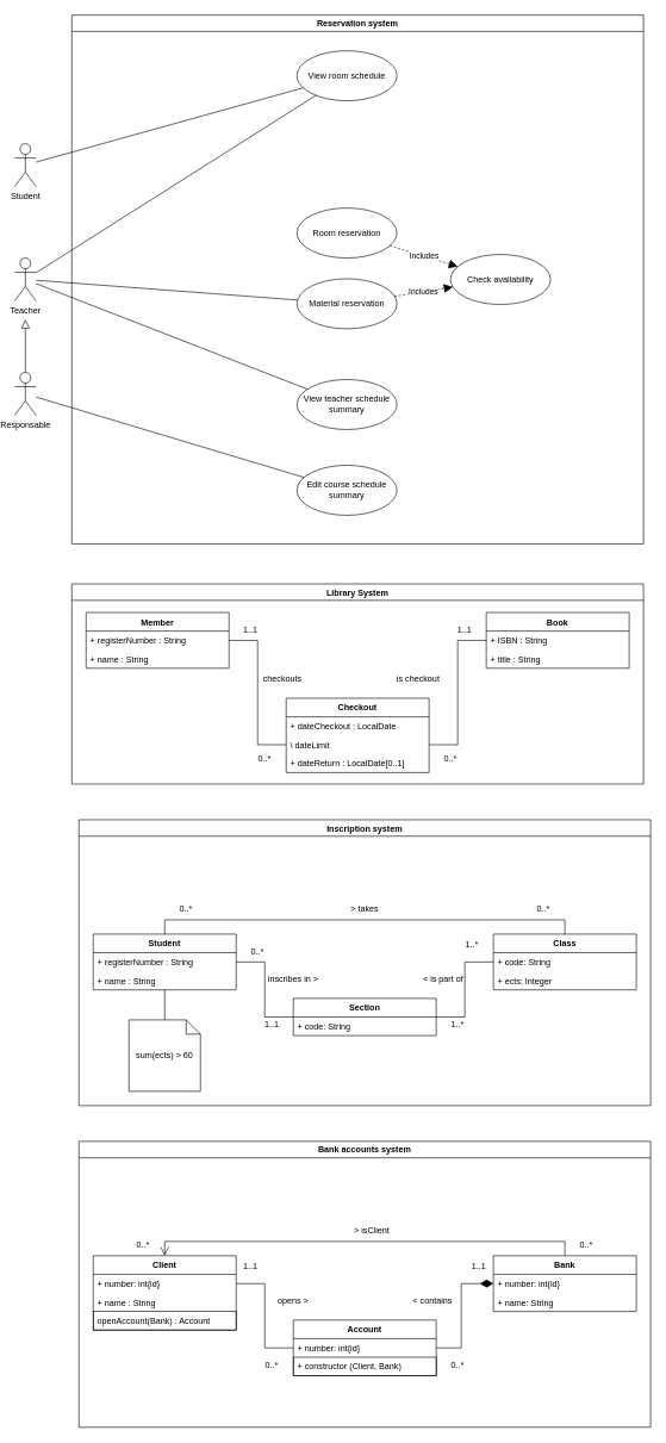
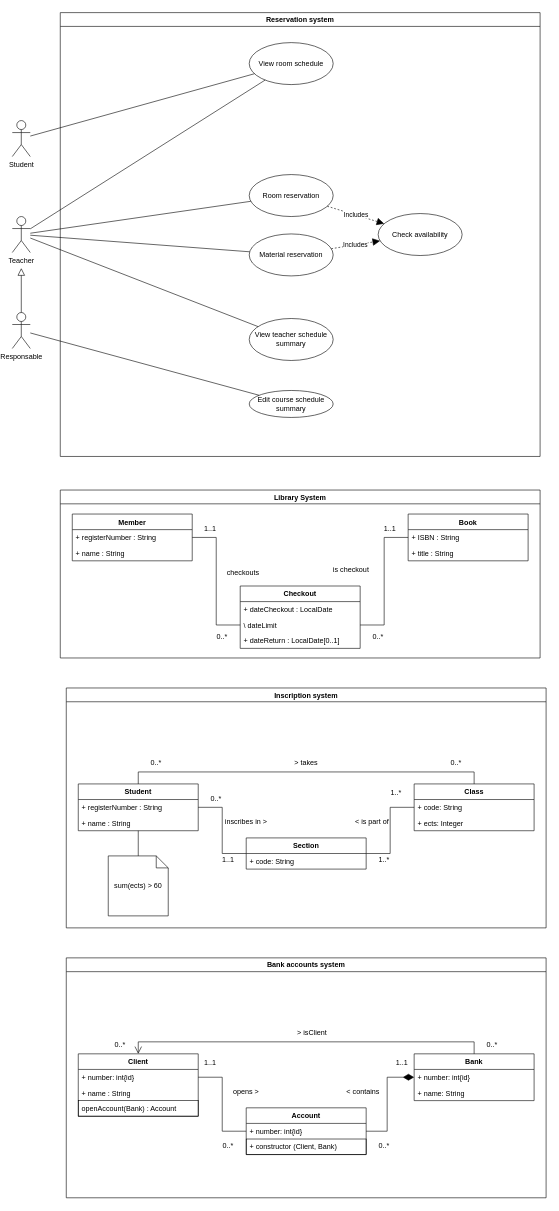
  <mxCell id="0" />
  <mxCell id="1" parent="0" />
  <mxCell id="2" value="Teacher" style="shape=umlActor;verticalLabelPosition=bottom;verticalAlign=top;html=1;outlineConnect=0;" parent="1" vertex="1"><mxGeometry x="20" y="360" width="30" height="60" as="geometry" /></mxCell>
  <mxCell id="3" value="Responsable" style="shape=umlActor;verticalLabelPosition=bottom;verticalAlign=top;html=1;outlineConnect=0;" parent="1" vertex="1"><mxGeometry x="20" y="520" width="30" height="60" as="geometry" /></mxCell>
  <mxCell id="4" value="Reservation system" style="swimlane;" parent="1" vertex="1"><mxGeometry x="100" y="20" width="800" height="740" as="geometry" /></mxCell>
- <mxCell id="5" value="Edit course schedule summary" style="ellipse;whiteSpace=wrap;html=1;" parent="4" vertex="1"><mxGeometry x="315" y="630" width="140" height="70" as="geometry" /></mxCell>
+ <mxCell id="5" value="Edit course schedule summary" style="ellipse;whiteSpace=wrap;html=1;" parent="4" vertex="1"><mxGeometry x="315" y="630" width="140" height="45" as="geometry" /></mxCell>
  <mxCell id="6" value="Material reservation" style="ellipse;whiteSpace=wrap;html=1;" parent="4" vertex="1"><mxGeometry x="315" y="369" width="140" height="70" as="geometry" /></mxCell>
  <mxCell id="7" value="Room reservation" style="ellipse;whiteSpace=wrap;html=1;" parent="4" vertex="1"><mxGeometry x="315" y="270" width="140" height="70" as="geometry" /></mxCell>
  <mxCell id="8" value="View room schedule" style="ellipse;whiteSpace=wrap;html=1;" parent="4" vertex="1"><mxGeometry x="315" y="50" width="140" height="70" as="geometry" /></mxCell>
  <mxCell id="9" value="View teacher schedule summary" style="ellipse;whiteSpace=wrap;html=1;" parent="4" vertex="1"><mxGeometry x="315" y="510" width="140" height="70" as="geometry" /></mxCell>
  <mxCell id="10" value="Check availability" style="ellipse;whiteSpace=wrap;html=1;" parent="4" vertex="1"><mxGeometry x="530" y="335" width="140" height="70" as="geometry" /></mxCell>
  <mxCell id="11" value="Includes" style="endArrow=block;endSize=10;endFill=1;html=1;rounded=0;strokeWidth=1;startSize=10;dashed=1;startArrow=none;" parent="4" source="6" target="10" edge="1"><mxGeometry width="160" relative="1" as="geometry"><mxPoint x="395" y="280" as="sourcePoint" /><mxPoint x="395" y="130" as="targetPoint" /></mxGeometry></mxCell>
  <mxCell id="12" value="Includes" style="endArrow=block;endSize=10;endFill=1;html=1;rounded=0;strokeWidth=1;startSize=10;dashed=1;startArrow=none;" edge="1" parent="4" source="7" target="10"><mxGeometry width="160" relative="1" as="geometry"><mxPoint x="456.36" y="422.156" as="sourcePoint" /><mxPoint x="548.635" y="396.84" as="targetPoint" /></mxGeometry></mxCell>
+ <mxCell id="13" value="" style="endArrow=none;html=1;rounded=0;" parent="1" source="7" target="2" edge="1"><mxGeometry width="50" height="50" relative="1" as="geometry"><mxPoint x="500" y="386" as="sourcePoint" /><mxPoint x="550" y="336" as="targetPoint" /></mxGeometry></mxCell>
  <mxCell id="14" value="" style="endArrow=none;html=1;rounded=0;" parent="1" source="2" target="6" edge="1"><mxGeometry width="50" height="50" relative="1" as="geometry"><mxPoint x="130" y="266" as="sourcePoint" /><mxPoint x="550" y="336" as="targetPoint" /></mxGeometry></mxCell>
  <mxCell id="15" value="" style="endArrow=none;html=1;rounded=0;" parent="1" source="3" target="5" edge="1"><mxGeometry width="50" height="50" relative="1" as="geometry"><mxPoint x="500" y="386" as="sourcePoint" /><mxPoint x="550" y="336" as="targetPoint" /></mxGeometry></mxCell>
  <mxCell id="16" value="" style="endArrow=block;html=1;rounded=0;endFill=0;endSize=10;startSize=10;exitX=0.5;exitY=0;exitDx=0;exitDy=0;exitPerimeter=0;" parent="1" source="3" edge="1"><mxGeometry width="50" height="50" relative="1" as="geometry"><mxPoint x="35" y="356" as="sourcePoint" /><mxPoint x="35" y="446" as="targetPoint" /></mxGeometry></mxCell>
  <mxCell id="17" value="Student" style="shape=umlActor;verticalLabelPosition=bottom;verticalAlign=top;html=1;" parent="1" vertex="1"><mxGeometry x="20" y="200" width="30" height="60" as="geometry" /></mxCell>
  <mxCell id="18" value="" style="endArrow=none;html=1;rounded=0;" parent="1" source="8" target="17" edge="1"><mxGeometry width="50" height="50" relative="1" as="geometry"><mxPoint x="515.01" y="170.261" as="sourcePoint" /><mxPoint x="110" y="166.003" as="targetPoint" /></mxGeometry></mxCell>
  <mxCell id="19" value="" style="endArrow=none;html=1;rounded=0;" parent="1" source="8" target="2" edge="1"><mxGeometry width="50" height="50" relative="1" as="geometry"><mxPoint x="555.01" y="170.261" as="sourcePoint" /><mxPoint x="150" y="166.003" as="targetPoint" /></mxGeometry></mxCell>
  <mxCell id="20" value="" style="endArrow=none;html=1;rounded=0;" parent="1" source="2" target="9" edge="1"><mxGeometry width="50" height="50" relative="1" as="geometry"><mxPoint x="110" y="306" as="sourcePoint" /><mxPoint x="466.152" y="294.677" as="targetPoint" /></mxGeometry></mxCell>
  <mxCell id="21" value="Library System" style="swimlane;" vertex="1" parent="1"><mxGeometry x="100" y="816" width="800" height="280" as="geometry" /></mxCell>
  <mxCell id="22" value="Book" style="swimlane;fontStyle=1;align=center;verticalAlign=top;childLayout=stackLayout;horizontal=1;startSize=26;horizontalStack=0;resizeParent=1;resizeParentMax=0;resizeLast=0;collapsible=1;marginBottom=0;" vertex="1" parent="21"><mxGeometry x="580" y="40" width="200" height="78" as="geometry" /></mxCell>
  <mxCell id="23" value="+ ISBN : String" style="text;strokeColor=none;fillColor=none;align=left;verticalAlign=top;spacingLeft=4;spacingRight=4;overflow=hidden;rotatable=0;points=[[0,0.5],[1,0.5]];portConstraint=eastwest;" vertex="1" parent="22"><mxGeometry y="26" width="200" height="26" as="geometry" /></mxCell>
  <mxCell id="24" value="+ title : String" style="text;strokeColor=none;fillColor=none;align=left;verticalAlign=top;spacingLeft=4;spacingRight=4;overflow=hidden;rotatable=0;points=[[0,0.5],[1,0.5]];portConstraint=eastwest;" vertex="1" parent="22"><mxGeometry y="52" width="200" height="26" as="geometry" /></mxCell>
  <mxCell id="25" value="Checkout" style="swimlane;fontStyle=1;align=center;verticalAlign=top;childLayout=stackLayout;horizontal=1;startSize=26;horizontalStack=0;resizeParent=1;resizeParentMax=0;resizeLast=0;collapsible=1;marginBottom=0;" vertex="1" parent="21"><mxGeometry x="300" y="160" width="200" height="104" as="geometry" /></mxCell>
  <mxCell id="26" value="+ dateCheckout : LocalDate" style="text;strokeColor=none;fillColor=none;align=left;verticalAlign=top;spacingLeft=4;spacingRight=4;overflow=hidden;rotatable=0;points=[[0,0.5],[1,0.5]];portConstraint=eastwest;" vertex="1" parent="25"><mxGeometry y="26" width="200" height="26" as="geometry" /></mxCell>
  <mxCell id="27" value="\ dateLimit" style="text;strokeColor=none;fillColor=none;align=left;verticalAlign=top;spacingLeft=4;spacingRight=4;overflow=hidden;rotatable=0;points=[[0,0.5],[1,0.5]];portConstraint=eastwest;" vertex="1" parent="25"><mxGeometry y="52" width="200" height="26" as="geometry" /></mxCell>
  <mxCell id="28" value="+ dateReturn : LocalDate[0..1]" style="text;strokeColor=none;fillColor=none;align=left;verticalAlign=top;spacingLeft=4;spacingRight=4;overflow=hidden;rotatable=0;points=[[0,0.5],[1,0.5]];portConstraint=eastwest;" vertex="1" parent="25"><mxGeometry y="78" width="200" height="26" as="geometry" /></mxCell>
  <mxCell id="29" style="edgeStyle=orthogonalEdgeStyle;rounded=0;orthogonalLoop=1;jettySize=auto;html=1;endArrow=none;endFill=0;startSize=10;endSize=10;strokeWidth=1;entryX=0;entryY=0.5;entryDx=0;entryDy=0;exitX=1;exitY=0.5;exitDx=0;exitDy=0;" edge="1" parent="21" source="31" target="27"><mxGeometry relative="1" as="geometry" /></mxCell>
  <mxCell id="30" value="Member" style="swimlane;fontStyle=1;align=center;verticalAlign=top;childLayout=stackLayout;horizontal=1;startSize=26;horizontalStack=0;resizeParent=1;resizeParentMax=0;resizeLast=0;collapsible=1;marginBottom=0;" vertex="1" parent="21"><mxGeometry x="20" y="40" width="200" height="78" as="geometry" /></mxCell>
  <mxCell id="31" value="+ registerNumber : String" style="text;strokeColor=none;fillColor=none;align=left;verticalAlign=top;spacingLeft=4;spacingRight=4;overflow=hidden;rotatable=0;points=[[0,0.5],[1,0.5]];portConstraint=eastwest;" vertex="1" parent="30"><mxGeometry y="26" width="200" height="26" as="geometry" /></mxCell>
  <mxCell id="32" value="+ name : String" style="text;strokeColor=none;fillColor=none;align=left;verticalAlign=top;spacingLeft=4;spacingRight=4;overflow=hidden;rotatable=0;points=[[0,0.5],[1,0.5]];portConstraint=eastwest;" vertex="1" parent="30"><mxGeometry y="52" width="200" height="26" as="geometry" /></mxCell>
  <mxCell id="33" value="1..1" style="text;html=1;strokeColor=none;fillColor=none;align=center;verticalAlign=middle;whiteSpace=wrap;rounded=0;" vertex="1" parent="21"><mxGeometry x="220" y="50" width="60" height="30" as="geometry" /></mxCell>
  <mxCell id="34" value="0..*" style="text;html=1;strokeColor=none;fillColor=none;align=center;verticalAlign=middle;whiteSpace=wrap;rounded=0;" vertex="1" parent="21"><mxGeometry x="240" y="230" width="60" height="30" as="geometry" /></mxCell>
  <mxCell id="35" style="edgeStyle=orthogonalEdgeStyle;rounded=0;orthogonalLoop=1;jettySize=auto;html=1;exitX=0;exitY=0.5;exitDx=0;exitDy=0;entryX=1;entryY=0.5;entryDx=0;entryDy=0;endArrow=none;endFill=0;startSize=10;endSize=10;strokeWidth=1;" edge="1" parent="21" source="23" target="27"><mxGeometry relative="1" as="geometry" /></mxCell>
  <mxCell id="36" value="1..1" style="text;html=1;strokeColor=none;fillColor=none;align=center;verticalAlign=middle;whiteSpace=wrap;rounded=0;" vertex="1" parent="21"><mxGeometry x="520" y="50" width="60" height="30" as="geometry" /></mxCell>
  <mxCell id="37" value="0..*" style="text;html=1;strokeColor=none;fillColor=none;align=center;verticalAlign=middle;whiteSpace=wrap;rounded=0;" vertex="1" parent="21"><mxGeometry x="500" y="230" width="60" height="30" as="geometry" /></mxCell>
  <mxCell id="38" value="is checkout" style="text;html=1;strokeColor=none;fillColor=none;align=center;verticalAlign=middle;whiteSpace=wrap;rounded=0;" vertex="1" parent="21"><mxGeometry x="450" y="118" width="70" height="30" as="geometry" /></mxCell>
- <mxCell id="39" value="checkouts" style="text;html=1;strokeColor=none;fillColor=none;align=center;verticalAlign=middle;whiteSpace=wrap;rounded=0;" vertex="1" parent="21"><mxGeometry x="260" y="118" width="70" height="30" as="geometry" /></mxCell>
+ <mxCell id="39" value="checkouts" style="text;html=1;strokeColor=none;fillColor=none;align=center;verticalAlign=middle;whiteSpace=wrap;rounded=0;" vertex="1" parent="21"><mxGeometry x="270" y="123" width="70" height="30" as="geometry" /></mxCell>
  <mxCell id="40" value="Bank accounts system" style="swimlane;" vertex="1" parent="1"><mxGeometry x="110" y="1596" width="800" height="400" as="geometry" /></mxCell>
  <mxCell id="41" value="Bank" style="swimlane;fontStyle=1;align=center;verticalAlign=top;childLayout=stackLayout;horizontal=1;startSize=26;horizontalStack=0;resizeParent=1;resizeParentMax=0;resizeLast=0;collapsible=1;marginBottom=0;" vertex="1" parent="40"><mxGeometry x="580" y="160" width="200" height="78" as="geometry" /></mxCell>
  <mxCell id="42" value="+ number: int{id}" style="text;strokeColor=none;fillColor=none;align=left;verticalAlign=top;spacingLeft=4;spacingRight=4;overflow=hidden;rotatable=0;points=[[0,0.5],[1,0.5]];portConstraint=eastwest;" vertex="1" parent="41"><mxGeometry y="26" width="200" height="26" as="geometry" /></mxCell>
  <mxCell id="43" value="+ name: String" style="text;strokeColor=none;fillColor=none;align=left;verticalAlign=top;spacingLeft=4;spacingRight=4;overflow=hidden;rotatable=0;points=[[0,0.5],[1,0.5]];portConstraint=eastwest;" vertex="1" parent="41"><mxGeometry y="52" width="200" height="26" as="geometry" /></mxCell>
  <mxCell id="44" value="Account" style="swimlane;fontStyle=1;align=center;verticalAlign=top;childLayout=stackLayout;horizontal=1;startSize=26;horizontalStack=0;resizeParent=1;resizeParentMax=0;resizeLast=0;collapsible=1;marginBottom=0;" vertex="1" parent="40"><mxGeometry x="300" y="250" width="200" height="78" as="geometry" /></mxCell>
  <mxCell id="45" value="+ number: int{id}" style="text;strokeColor=none;fillColor=none;align=left;verticalAlign=top;spacingLeft=4;spacingRight=4;overflow=hidden;rotatable=0;points=[[0,0.5],[1,0.5]];portConstraint=eastwest;" vertex="1" parent="44"><mxGeometry y="26" width="200" height="26" as="geometry" /></mxCell>
  <mxCell id="46" value="+ constructor (Client, Bank)" style="text;strokeColor=default;fillColor=none;align=left;verticalAlign=top;spacingLeft=4;spacingRight=4;overflow=hidden;rotatable=0;points=[[0,0.5],[1,0.5]];portConstraint=eastwest;container=0;" vertex="1" parent="44"><mxGeometry y="52" width="200" height="26" as="geometry" /></mxCell>
  <mxCell id="47" value="Client" style="swimlane;fontStyle=1;align=center;verticalAlign=top;childLayout=stackLayout;horizontal=1;startSize=26;horizontalStack=0;resizeParent=1;resizeParentMax=0;resizeLast=0;collapsible=1;marginBottom=0;" vertex="1" parent="40"><mxGeometry x="20" y="160" width="200" height="104" as="geometry" /></mxCell>
  <mxCell id="48" value="+ number: int{id}" style="text;strokeColor=none;fillColor=none;align=left;verticalAlign=top;spacingLeft=4;spacingRight=4;overflow=hidden;rotatable=0;points=[[0,0.5],[1,0.5]];portConstraint=eastwest;" vertex="1" parent="47"><mxGeometry y="26" width="200" height="26" as="geometry" /></mxCell>
  <mxCell id="49" value="+ name : String" style="text;strokeColor=none;fillColor=none;align=left;verticalAlign=top;spacingLeft=4;spacingRight=4;overflow=hidden;rotatable=0;points=[[0,0.5],[1,0.5]];portConstraint=eastwest;" vertex="1" parent="47"><mxGeometry y="52" width="200" height="26" as="geometry" /></mxCell>
  <mxCell id="50" value="openAccount(Bank) : Account" style="text;strokeColor=default;fillColor=none;align=left;verticalAlign=top;spacingLeft=4;spacingRight=4;overflow=hidden;rotatable=0;points=[[0,0.5],[1,0.5]];portConstraint=eastwest;" vertex="1" parent="47"><mxGeometry y="78" width="200" height="26" as="geometry" /></mxCell>
  <mxCell id="51" style="edgeStyle=orthogonalEdgeStyle;rounded=0;orthogonalLoop=1;jettySize=auto;html=1;exitX=1;exitY=0.5;exitDx=0;exitDy=0;entryX=0;entryY=0.5;entryDx=0;entryDy=0;endArrow=none;endFill=0;startSize=10;endSize=16;strokeWidth=1;startArrow=none;startFill=0;" edge="1" parent="40" source="48" target="44"><mxGeometry relative="1" as="geometry" /></mxCell>
  <mxCell id="52" style="edgeStyle=orthogonalEdgeStyle;rounded=0;orthogonalLoop=1;jettySize=auto;html=1;exitX=0;exitY=0.5;exitDx=0;exitDy=0;entryX=1;entryY=0.5;entryDx=0;entryDy=0;endArrow=none;endFill=0;startSize=16;endSize=10;strokeWidth=1;startArrow=diamondThin;startFill=1;" edge="1" parent="40" source="42" target="44"><mxGeometry relative="1" as="geometry" /></mxCell>
  <mxCell id="53" value="1..1" style="text;html=1;strokeColor=none;fillColor=none;align=center;verticalAlign=middle;whiteSpace=wrap;rounded=0;" vertex="1" parent="40"><mxGeometry x="210" y="160" width="60" height="30" as="geometry" /></mxCell>
  <mxCell id="54" value="0..*" style="text;html=1;strokeColor=none;fillColor=none;align=center;verticalAlign=middle;whiteSpace=wrap;rounded=0;" vertex="1" parent="40"><mxGeometry x="240" y="298" width="60" height="30" as="geometry" /></mxCell>
  <mxCell id="55" value="1..1" style="text;html=1;strokeColor=none;fillColor=none;align=center;verticalAlign=middle;whiteSpace=wrap;rounded=0;" vertex="1" parent="40"><mxGeometry x="530" y="160" width="60" height="30" as="geometry" /></mxCell>
  <mxCell id="56" value="0..*" style="text;html=1;strokeColor=none;fillColor=none;align=center;verticalAlign=middle;whiteSpace=wrap;rounded=0;" vertex="1" parent="40"><mxGeometry x="500" y="298" width="60" height="30" as="geometry" /></mxCell>
  <mxCell id="57" value="opens &amp;gt;" style="text;html=1;strokeColor=none;fillColor=none;align=center;verticalAlign=middle;whiteSpace=wrap;rounded=0;" vertex="1" parent="40"><mxGeometry x="260" y="208" width="80" height="30" as="geometry" /></mxCell>
  <mxCell id="58" value="&amp;lt; contains" style="text;html=1;strokeColor=none;fillColor=none;align=center;verticalAlign=middle;whiteSpace=wrap;rounded=0;" vertex="1" parent="40"><mxGeometry x="460" y="208" width="70" height="30" as="geometry" /></mxCell>
  <mxCell id="59" style="edgeStyle=orthogonalEdgeStyle;rounded=0;orthogonalLoop=1;jettySize=auto;html=1;exitX=0.5;exitY=0;exitDx=0;exitDy=0;startArrow=open;startFill=0;endArrow=none;endFill=0;startSize=10;endSize=16;strokeWidth=1;entryX=0.5;entryY=0;entryDx=0;entryDy=0;" edge="1" parent="40" source="47" target="41"><mxGeometry relative="1" as="geometry"><mxPoint x="390" y="160" as="targetPoint" /></mxGeometry></mxCell>
  <mxCell id="60" value="0..*" style="text;html=1;strokeColor=none;fillColor=none;align=center;verticalAlign=middle;whiteSpace=wrap;rounded=0;" vertex="1" parent="40"><mxGeometry x="60" y="130" width="60" height="30" as="geometry" /></mxCell>
  <mxCell id="61" value="0..*" style="text;html=1;strokeColor=none;fillColor=none;align=center;verticalAlign=middle;whiteSpace=wrap;rounded=0;" vertex="1" parent="40"><mxGeometry x="680" y="130" width="60" height="30" as="geometry" /></mxCell>
  <mxCell id="62" value="&amp;gt; isClient" style="text;html=1;strokeColor=none;fillColor=none;align=center;verticalAlign=middle;whiteSpace=wrap;rounded=0;" vertex="1" parent="40"><mxGeometry x="370" y="110" width="80" height="30" as="geometry" /></mxCell>
  <mxCell id="63" value="Inscription system" style="swimlane;" vertex="1" parent="1"><mxGeometry x="110" y="1146" width="800" height="400" as="geometry" /></mxCell>
  <mxCell id="64" value="Class" style="swimlane;fontStyle=1;align=center;verticalAlign=top;childLayout=stackLayout;horizontal=1;startSize=26;horizontalStack=0;resizeParent=1;resizeParentMax=0;resizeLast=0;collapsible=1;marginBottom=0;" vertex="1" parent="63"><mxGeometry x="580" y="160" width="200" height="78" as="geometry" /></mxCell>
  <mxCell id="65" value="+ code: String" style="text;strokeColor=none;fillColor=none;align=left;verticalAlign=top;spacingLeft=4;spacingRight=4;overflow=hidden;rotatable=0;points=[[0,0.5],[1,0.5]];portConstraint=eastwest;" vertex="1" parent="64"><mxGeometry y="26" width="200" height="26" as="geometry" /></mxCell>
  <mxCell id="66" value="+ ects: Integer" style="text;strokeColor=none;fillColor=none;align=left;verticalAlign=top;spacingLeft=4;spacingRight=4;overflow=hidden;rotatable=0;points=[[0,0.5],[1,0.5]];portConstraint=eastwest;" vertex="1" parent="64"><mxGeometry y="52" width="200" height="26" as="geometry" /></mxCell>
  <mxCell id="67" value="Section" style="swimlane;fontStyle=1;align=center;verticalAlign=top;childLayout=stackLayout;horizontal=1;startSize=26;horizontalStack=0;resizeParent=1;resizeParentMax=0;resizeLast=0;collapsible=1;marginBottom=0;" vertex="1" parent="63"><mxGeometry x="300" y="250" width="200" height="52" as="geometry" /></mxCell>
  <mxCell id="68" value="+ code: String" style="text;strokeColor=none;fillColor=none;align=left;verticalAlign=top;spacingLeft=4;spacingRight=4;overflow=hidden;rotatable=0;points=[[0,0.5],[1,0.5]];portConstraint=eastwest;" vertex="1" parent="67"><mxGeometry y="26" width="200" height="26" as="geometry" /></mxCell>
  <mxCell id="69" style="edgeStyle=orthogonalEdgeStyle;rounded=0;orthogonalLoop=1;jettySize=auto;html=1;exitX=0.5;exitY=0;exitDx=0;exitDy=0;entryX=0.5;entryY=0;entryDx=0;entryDy=0;endArrow=none;endFill=0;startSize=10;endSize=10;strokeWidth=1;" edge="1" parent="63" source="70" target="64"><mxGeometry relative="1" as="geometry" /></mxCell>
  <mxCell id="70" value="Student" style="swimlane;fontStyle=1;align=center;verticalAlign=top;childLayout=stackLayout;horizontal=1;startSize=26;horizontalStack=0;resizeParent=1;resizeParentMax=0;resizeLast=0;collapsible=1;marginBottom=0;" vertex="1" parent="63"><mxGeometry x="20" y="160" width="200" height="78" as="geometry" /></mxCell>
  <mxCell id="71" value="+ registerNumber : String" style="text;strokeColor=none;fillColor=none;align=left;verticalAlign=top;spacingLeft=4;spacingRight=4;overflow=hidden;rotatable=0;points=[[0,0.5],[1,0.5]];portConstraint=eastwest;" vertex="1" parent="70"><mxGeometry y="26" width="200" height="26" as="geometry" /></mxCell>
  <mxCell id="72" value="+ name : String" style="text;strokeColor=none;fillColor=none;align=left;verticalAlign=top;spacingLeft=4;spacingRight=4;overflow=hidden;rotatable=0;points=[[0,0.5],[1,0.5]];portConstraint=eastwest;" vertex="1" parent="70"><mxGeometry y="52" width="200" height="26" as="geometry" /></mxCell>
  <mxCell id="73" style="edgeStyle=orthogonalEdgeStyle;rounded=0;orthogonalLoop=1;jettySize=auto;html=1;exitX=1;exitY=0.5;exitDx=0;exitDy=0;entryX=0;entryY=0.5;entryDx=0;entryDy=0;endArrow=none;endFill=0;startSize=10;endSize=10;strokeWidth=1;" edge="1" parent="63" source="71" target="67"><mxGeometry relative="1" as="geometry" /></mxCell>
  <mxCell id="74" style="edgeStyle=orthogonalEdgeStyle;rounded=0;orthogonalLoop=1;jettySize=auto;html=1;exitX=0;exitY=0.5;exitDx=0;exitDy=0;entryX=1;entryY=0.5;entryDx=0;entryDy=0;endArrow=none;endFill=0;startSize=10;endSize=10;strokeWidth=1;" edge="1" parent="63" source="65" target="67"><mxGeometry relative="1" as="geometry" /></mxCell>
  <mxCell id="75" value="0..*" style="text;html=1;strokeColor=none;fillColor=none;align=center;verticalAlign=middle;whiteSpace=wrap;rounded=0;" vertex="1" parent="63"><mxGeometry x="220" y="170" width="60" height="30" as="geometry" /></mxCell>
  <mxCell id="76" value="1..1" style="text;html=1;strokeColor=none;fillColor=none;align=center;verticalAlign=middle;whiteSpace=wrap;rounded=0;" vertex="1" parent="63"><mxGeometry x="240" y="272" width="60" height="30" as="geometry" /></mxCell>
  <mxCell id="77" value="1..*" style="text;html=1;strokeColor=none;fillColor=none;align=center;verticalAlign=middle;whiteSpace=wrap;rounded=0;" vertex="1" parent="63"><mxGeometry x="520" y="160" width="60" height="30" as="geometry" /></mxCell>
  <mxCell id="78" value="1..*" style="text;html=1;strokeColor=none;fillColor=none;align=center;verticalAlign=middle;whiteSpace=wrap;rounded=0;" vertex="1" parent="63"><mxGeometry x="500" y="272" width="60" height="30" as="geometry" /></mxCell>
  <mxCell id="79" value="inscribes in &amp;gt;" style="text;html=1;strokeColor=none;fillColor=none;align=center;verticalAlign=middle;whiteSpace=wrap;rounded=0;" vertex="1" parent="63"><mxGeometry x="260" y="208" width="80" height="30" as="geometry" /></mxCell>
  <mxCell id="80" value="&amp;lt; is part of" style="text;html=1;strokeColor=none;fillColor=none;align=center;verticalAlign=middle;whiteSpace=wrap;rounded=0;" vertex="1" parent="63"><mxGeometry x="480" y="208" width="60" height="30" as="geometry" /></mxCell>
  <mxCell id="81" value="&amp;gt; takes" style="text;html=1;strokeColor=none;fillColor=none;align=center;verticalAlign=middle;whiteSpace=wrap;rounded=0;" vertex="1" parent="63"><mxGeometry x="370" y="110" width="60" height="30" as="geometry" /></mxCell>
  <mxCell id="82" value="0..*" style="text;html=1;strokeColor=none;fillColor=none;align=center;verticalAlign=middle;whiteSpace=wrap;rounded=0;" vertex="1" parent="63"><mxGeometry x="620" y="110" width="60" height="30" as="geometry" /></mxCell>
  <mxCell id="83" value="0..*" style="text;html=1;strokeColor=none;fillColor=none;align=center;verticalAlign=middle;whiteSpace=wrap;rounded=0;" vertex="1" parent="63"><mxGeometry x="120" y="110" width="60" height="30" as="geometry" /></mxCell>
  <mxCell id="84" style="edgeStyle=orthogonalEdgeStyle;rounded=0;orthogonalLoop=1;jettySize=auto;html=1;endArrow=none;endFill=0;startSize=10;endSize=10;strokeWidth=1;" edge="1" parent="63" source="85" target="70"><mxGeometry relative="1" as="geometry" /></mxCell>
  <mxCell id="85" value="sum(ects) &amp;gt; 60" style="shape=note;size=20;whiteSpace=wrap;html=1;" vertex="1" parent="63"><mxGeometry x="70" y="280" width="100" height="100" as="geometry" /></mxCell>
